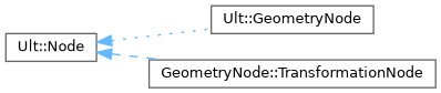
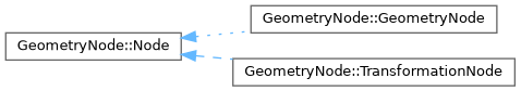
  digraph {
    rankdir=LR
    node [color=grey40 fillcolor=white fontname=Helvetica fontsize=10 shape=box style=filled]
    edge [color=steelblue1 dir=back fontname=Helvetica fontsize=10 labelfontname=Helvetica labelfontsize=10]
-   n1 [height=0.2 label="Ult::Node" width=0.4]
-   n2 [height=0.2 label="Ult::GeometryNode" width=0.4]
+   n1 [height=0.2 label="GeometryNode::Node" width=0.4]
+   n2 [height=0.2 label="GeometryNode::GeometryNode" width=0.4]
    n3 [height=0.2 label="GeometryNode::TransformationNode" width=0.4]
    n1 -> n2 [style=dotted]
    n1 -> n3 [style=dashed]
  }
